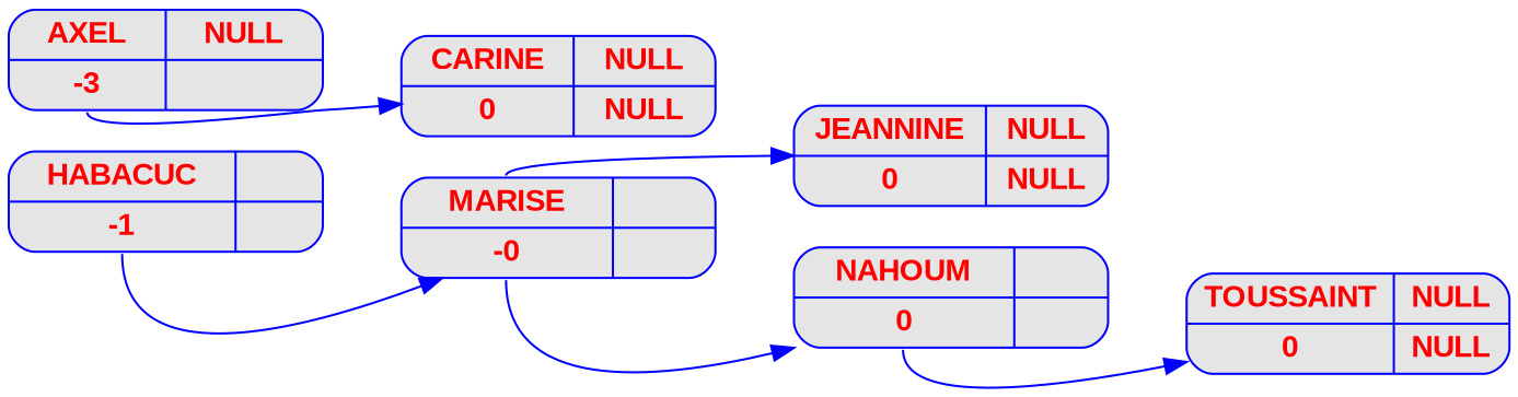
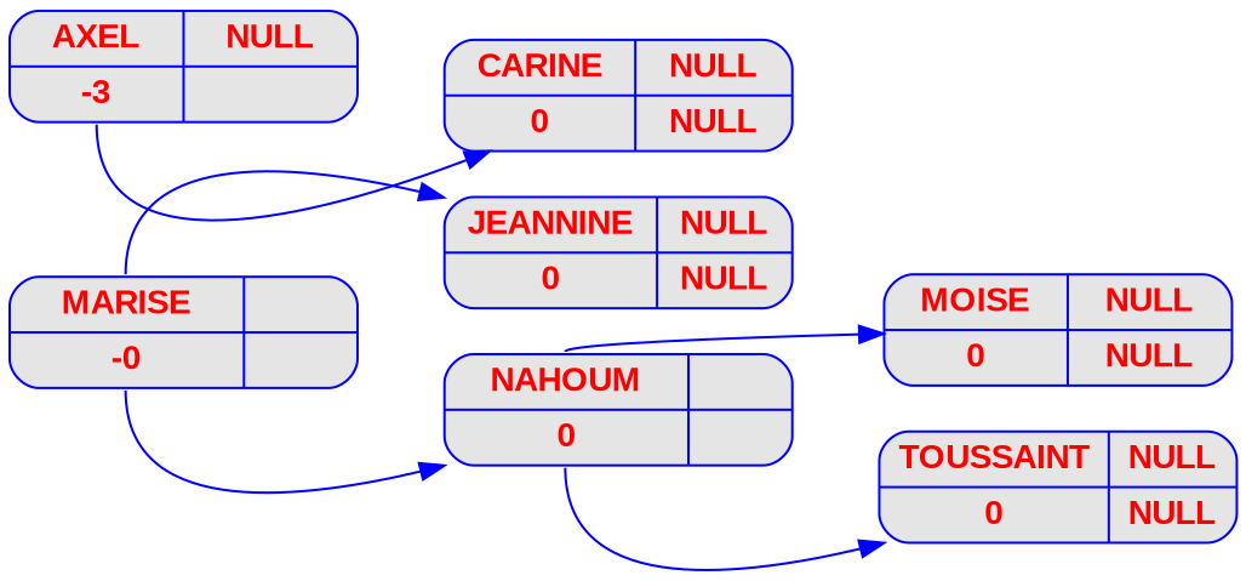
  digraph {
    rankdir=LR
    node [color=blue fillcolor=grey90 fontcolor=red fontname="Arial bold" fontsize=14 shape=record style="rounded, filled"]
    edge [color=blue tailport=d]
-   n1 [label="{{<g> HABACUC | <d> -1 } | { <g> | <d>}}" width=2]
    n2 [label="{{<g> MARISE | <d> -0 } | { <g> | <d>}}" width=2]
    n3 [label="{{<g> AXEL | <d> -3 }| { <g> NULL | <d> }}" width=2]
    n4 [label="{{<g> CARINE | <d> 0 }| { <g> NULL | <d> NULL}}" width=2]
    n5 [label="{{<g> JEANNINE | <d> 0 }| { <g> NULL | <d> NULL}}" width=2]
    n6 [label="{{<g> NAHOUM | <d> 0 } | { <g> | <d>}}" width=2]
+   n7 [label="{{<g> MOISE | <d> 0 }| { <g> NULL | <d> NULL}}" width=2]
    n8 [label="{{<g> TOUSSAINT | <d> 0 }| { <g> NULL | <d> NULL}}" width=2]
-   n1 -> n2
    n2 -> n5 [tailport=g]
    n2 -> n6
    n3 -> n4
+   n6 -> n7 [tailport=g]
    n6 -> n8
  }
